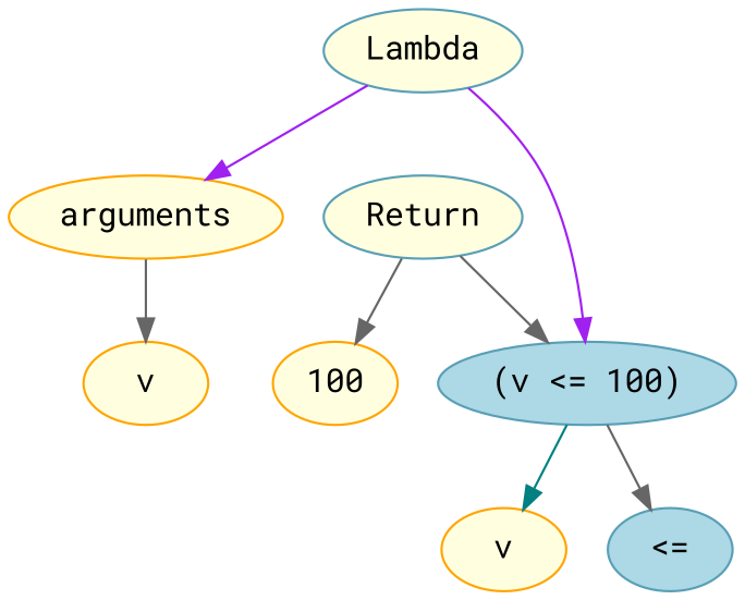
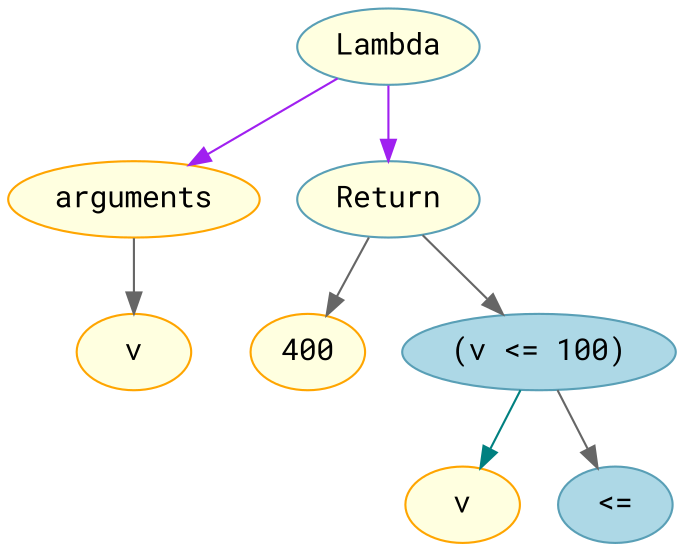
  digraph {
    fontname="Roboto Mono"
    ordering=out
    node [color=orange fillcolor=lightyellow fontname="Roboto Mono" style=filled]
    edge [arrowhead=normal arrowtail=dot color=gray40 fontname="Roboto Mono"]
    n1 [label=v]
    n2 [label=v]
-   n3 [label=100]
+   n3 [label=400]
    n4 [color="#599FB6" fillcolor=lightblue label="<="]
    n5 [color="#599FB6" fillcolor=lightblue label="(v <= 100)"]
    arguments
    Lambda [color="#599FB6"]
    Return [color="#599FB6"]
    n5 -> n2 [color=teal]
    n5 -> n4
    arguments -> n1
    Lambda -> arguments [color=purple]
-   Lambda -> n5 [color=purple]
+   Lambda -> Return [color=purple]
    Return -> n3
    Return -> n5
  }
